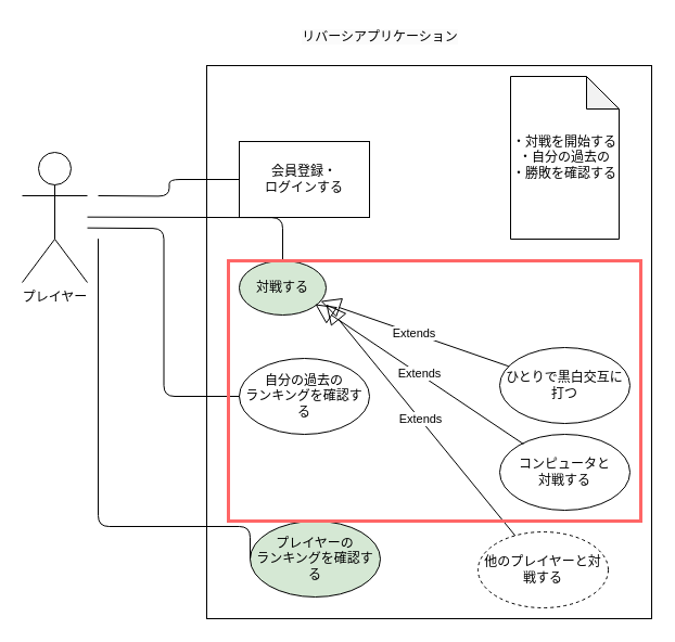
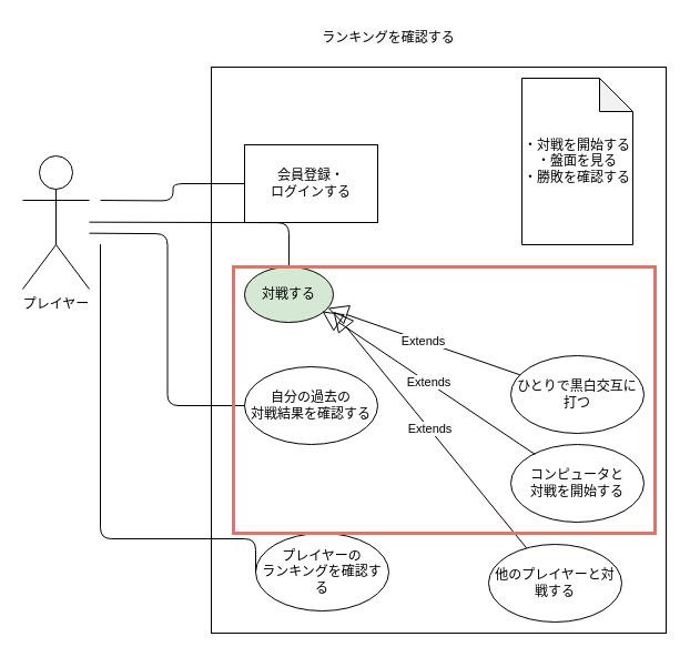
  <mxCell id="0" />
  <mxCell id="1" parent="0" />
  <mxCell id="2" value="&lt;div style=&quot;&quot;&gt;&lt;br&gt;&lt;/div&gt;" style="rounded=0;whiteSpace=wrap;html=1;align=center;" vertex="1" parent="1"><mxGeometry x="190" y="60" width="410" height="510" as="geometry" /></mxCell>
  <mxCell id="3" value="プレイヤー" style="shape=umlActor;verticalLabelPosition=bottom;verticalAlign=top;html=1;outlineConnect=0;" vertex="1" parent="1"><mxGeometry x="20" y="140" width="60" height="120" as="geometry" /></mxCell>
  <mxCell id="4" value="対戦する" style="ellipse;whiteSpace=wrap;html=1;fillColor=#d5e8d4;" vertex="1" parent="1"><mxGeometry x="220" y="240" width="80" height="50" as="geometry" /></mxCell>
  <mxCell id="5" value="" style="endArrow=none;html=1;edgeStyle=orthogonalEdgeStyle;entryX=0.5;entryY=0;entryDx=0;entryDy=0;" edge="1" parent="1" target="4"><mxGeometry relative="1" as="geometry"><mxPoint x="80" y="199.66" as="sourcePoint" /><mxPoint x="250" y="199.66" as="targetPoint" /></mxGeometry></mxCell>
- <mxCell id="6" value="・対戦を開始する&lt;br&gt;・自分の過去の&lt;br&gt;・勝敗を確認する" style="shape=note;whiteSpace=wrap;html=1;backgroundOutline=1;darkOpacity=0.05;" vertex="1" parent="1"><mxGeometry x="470" y="70" width="100" height="150" as="geometry" /></mxCell>
- <mxCell id="7" value="自分の過去の&lt;br&gt;ランキングを確認する" style="ellipse;whiteSpace=wrap;html=1;" vertex="1" parent="1"><mxGeometry x="220" y="330" width="120" height="70" as="geometry" /></mxCell>
+ <mxCell id="6" value="・対戦を開始する&lt;br&gt;・盤面を見る&lt;br&gt;・勝敗を確認する" style="shape=note;whiteSpace=wrap;html=1;backgroundOutline=1;darkOpacity=0.05;" vertex="1" parent="1"><mxGeometry x="470" y="70" width="100" height="150" as="geometry" /></mxCell>
+ <mxCell id="7" value="自分の過去の&lt;br&gt;対戦結果を確認する" style="ellipse;whiteSpace=wrap;html=1;" vertex="1" parent="1"><mxGeometry x="220" y="330" width="120" height="70" as="geometry" /></mxCell>
  <mxCell id="8" value="会員登録・&lt;br&gt;ログインする" style="whiteSpace=wrap;html=1;rounded=0;" vertex="1" parent="1"><mxGeometry x="220" y="130" width="120" height="70" as="geometry" /></mxCell>
  <mxCell id="9" value="" style="endArrow=none;html=1;edgeStyle=orthogonalEdgeStyle;entryX=0;entryY=0.5;entryDx=0;entryDy=0;" edge="1" parent="1" target="7"><mxGeometry relative="1" as="geometry"><mxPoint x="80" y="209.66" as="sourcePoint" /><mxPoint x="260" y="250" as="targetPoint" /></mxGeometry></mxCell>
  <mxCell id="10" value="" style="endArrow=none;html=1;edgeStyle=orthogonalEdgeStyle;" edge="1" parent="1" target="8"><mxGeometry relative="1" as="geometry"><mxPoint x="90" y="180" as="sourcePoint" /><mxPoint x="240" y="110.34" as="targetPoint" /></mxGeometry></mxCell>
  <mxCell id="11" value="ひとりで黒白交互に打つ&lt;span style=&quot;color: rgba(0, 0, 0, 0); font-family: monospace; font-size: 0px; text-align: start;&quot;&gt;%3CmxGraphModel%3E%3Croot%3E%3CmxCell%20id%3D%220%22%2F%3E%3CmxCell%20id%3D%221%22%20parent%3D%220%22%2F%3E%3CmxCell%20id%3D%222%22%20value%3D%22%E8%87%AA%E5%88%86%E3%81%AE%E9%81%8E%E5%8E%BB%E3%81%AE%26lt%3Bbr%26gt%3B%E5%AF%BE%E6%88%A6%E7%B5%90%E6%9E%9C%E3%82%92%E7%A2%BA%E8%AA%8D%E3%81%99%E3%82%8B%22%20style%3D%22ellipse%3BwhiteSpace%3Dwrap%3Bhtml%3D1%3B%22%20vertex%3D%221%22%20parent%3D%221%22%3E%3CmxGeometry%20x%3D%22330%22%20y%3D%22510%22%20width%3D%22120%22%20height%3D%2270%22%20as%3D%22geometry%22%2F%3E%3C%2FmxCell%3E%3C%2Froot%3E%3C%2FmxGraphModel%3E&lt;/span&gt;" style="ellipse;whiteSpace=wrap;html=1;" vertex="1" parent="1"><mxGeometry x="460" y="320" width="120" height="70" as="geometry" /></mxCell>
- <mxCell id="12" value="コンピュータと&lt;br&gt;対戦する" style="ellipse;whiteSpace=wrap;html=1;" vertex="1" parent="1"><mxGeometry x="460" y="400" width="120" height="70" as="geometry" /></mxCell>
- <mxCell id="13" value="他のプレイヤーと対戦する" style="ellipse;whiteSpace=wrap;html=1;dashed=1;" vertex="1" parent="1"><mxGeometry x="440" y="490" width="120" height="70" as="geometry" /></mxCell>
- <mxCell id="14" value="&lt;div style=&quot;border-color: var(--border-color); color: rgb(0, 0, 0); font-family: Helvetica; font-size: 12px; font-style: normal; font-variant-ligatures: normal; font-variant-caps: normal; font-weight: 400; letter-spacing: normal; orphans: 2; text-indent: 0px; text-transform: none; widows: 2; word-spacing: 0px; -webkit-text-stroke-width: 0px; background-color: rgb(251, 251, 251); text-decoration-thickness: initial; text-decoration-style: initial; text-decoration-color: initial;&quot;&gt;&lt;span style=&quot;border-color: var(--border-color); background-color: initial;&quot;&gt;リバーシアプリケーション&lt;/span&gt;&lt;/div&gt;" style="text;whiteSpace=wrap;html=1;align=center;" vertex="1" parent="1"><mxGeometry x="260" y="20" width="180" height="30" as="geometry" /></mxCell>
+ <mxCell id="12" value="コンピュータと&lt;br&gt;対戦を開始する" style="ellipse;whiteSpace=wrap;html=1;" vertex="1" parent="1"><mxGeometry x="460" y="400" width="120" height="70" as="geometry" /></mxCell>
+ <mxCell id="13" value="他のプレイヤーと対戦する" style="ellipse;whiteSpace=wrap;html=1;" vertex="1" parent="1"><mxGeometry x="440" y="490" width="120" height="70" as="geometry" /></mxCell>
+ <mxCell id="14" value="&lt;div style=&quot;border-color: var(--border-color); color: rgb(0, 0, 0); font-family: Helvetica; font-size: 12px; font-style: normal; font-variant-ligatures: normal; font-variant-caps: normal; font-weight: 400; letter-spacing: normal; orphans: 2; text-indent: 0px; text-transform: none; widows: 2; word-spacing: 0px; -webkit-text-stroke-width: 0px; background-color: rgb(251, 251, 251); text-decoration-thickness: initial; text-decoration-style: initial; text-decoration-color: initial;&quot;&gt;&lt;span style=&quot;border-color: var(--border-color); background-color: initial;&quot;&gt;ランキングを確認する&lt;/span&gt;&lt;/div&gt;" style="text;whiteSpace=wrap;html=1;align=center;" vertex="1" parent="1"><mxGeometry x="260" y="20" width="180" height="30" as="geometry" /></mxCell>
  <mxCell id="15" value="Extends" style="endArrow=block;endSize=16;endFill=0;html=1;" edge="1" parent="1" source="11" target="4"><mxGeometry width="160" relative="1" as="geometry"><mxPoint x="150" y="320" as="sourcePoint" /><mxPoint x="310" y="320" as="targetPoint" /></mxGeometry></mxCell>
  <mxCell id="16" value="Extends" style="endArrow=block;endSize=16;endFill=0;html=1;exitX=0.182;exitY=0.128;exitDx=0;exitDy=0;exitPerimeter=0;" edge="1" parent="1" source="12"><mxGeometry width="160" relative="1" as="geometry"><mxPoint x="369.995" y="407.605" as="sourcePoint" /><mxPoint x="290" y="280" as="targetPoint" /></mxGeometry></mxCell>
  <mxCell id="17" value="Extends" style="endArrow=block;endSize=16;endFill=0;html=1;" edge="1" parent="1" source="13"><mxGeometry width="160" relative="1" as="geometry"><mxPoint x="354.295" y="487.605" as="sourcePoint" /><mxPoint x="300" y="280" as="targetPoint" /></mxGeometry></mxCell>
- <mxCell id="18" value="プレイヤーの&lt;br&gt;ランキングを確認する" style="ellipse;whiteSpace=wrap;html=1;fillColor=#d5e8d4;" vertex="1" parent="1"><mxGeometry x="230" y="480" width="120" height="70" as="geometry" /></mxCell>
+ <mxCell id="18" value="プレイヤーの&lt;br&gt;ランキングを確認する" style="ellipse;whiteSpace=wrap;html=1;" vertex="1" parent="1"><mxGeometry x="230" y="480" width="120" height="70" as="geometry" /></mxCell>
  <mxCell id="19" value="" style="endArrow=none;html=1;edgeStyle=orthogonalEdgeStyle;entryX=0;entryY=0.5;entryDx=0;entryDy=0;" edge="1" parent="1" target="18"><mxGeometry relative="1" as="geometry"><mxPoint x="90" y="219.66" as="sourcePoint" /><mxPoint x="230" y="375" as="targetPoint" /><Array as="points"><mxPoint x="90" y="485" /></Array></mxGeometry></mxCell>
  <mxCell id="20" value="" style="rounded=0;whiteSpace=wrap;html=1;strokeWidth=3;fillColor=none;strokeColor=#FF6666;" vertex="1" parent="1"><mxGeometry x="210" y="240" width="380" height="240" as="geometry" /></mxCell>
